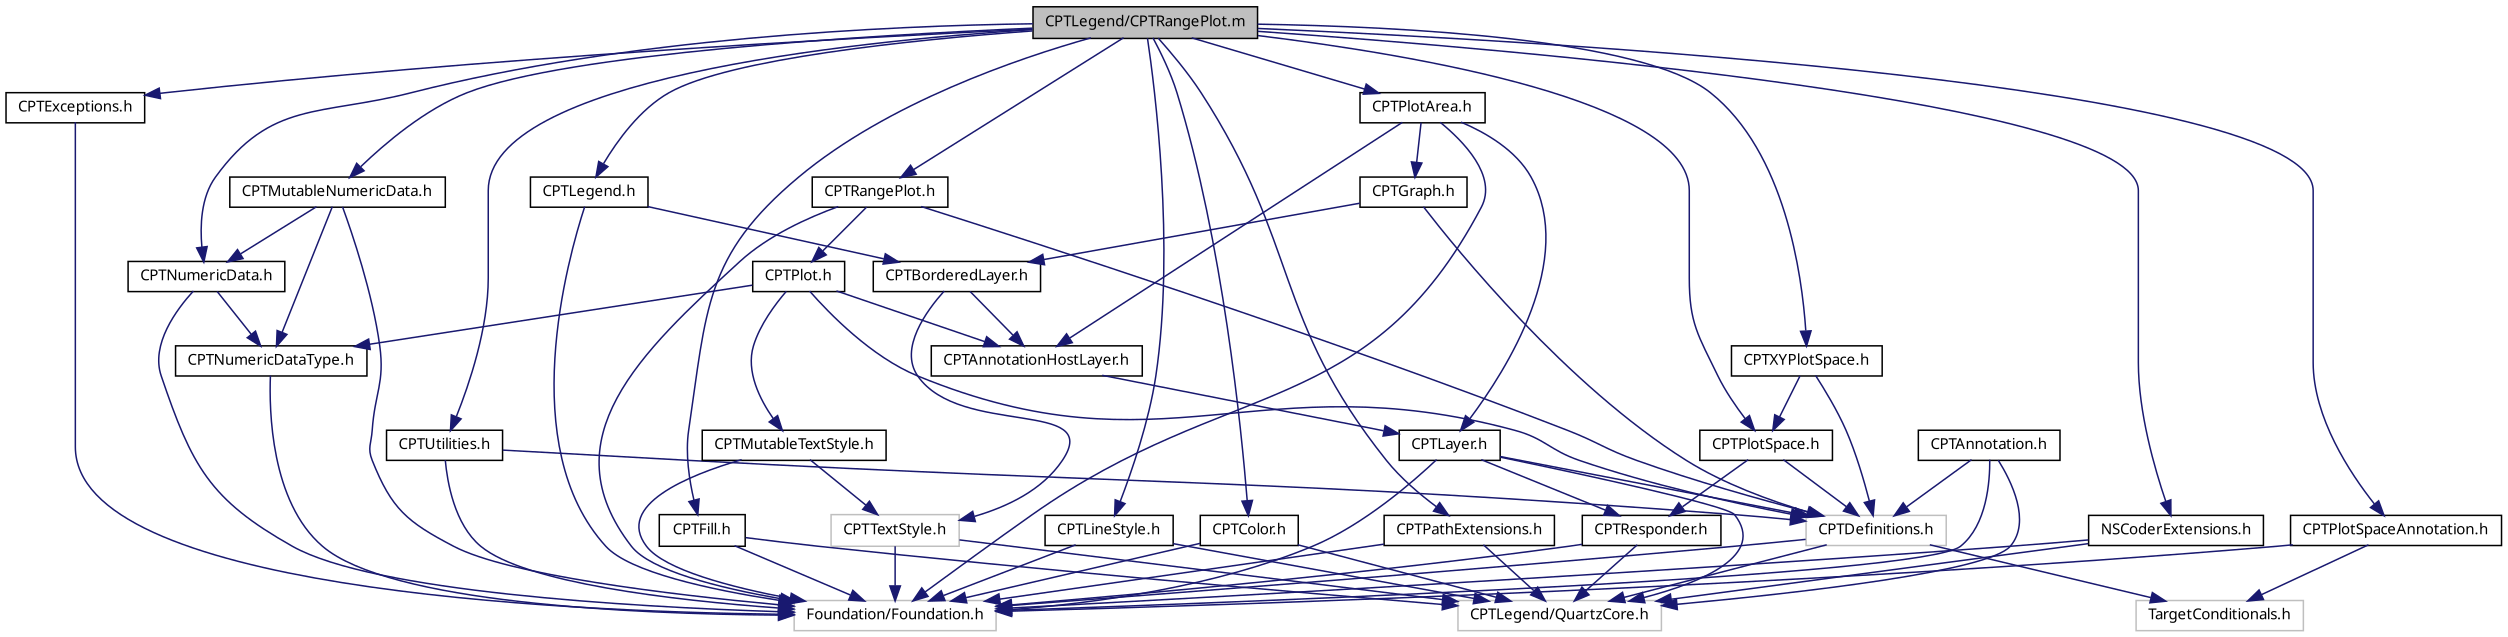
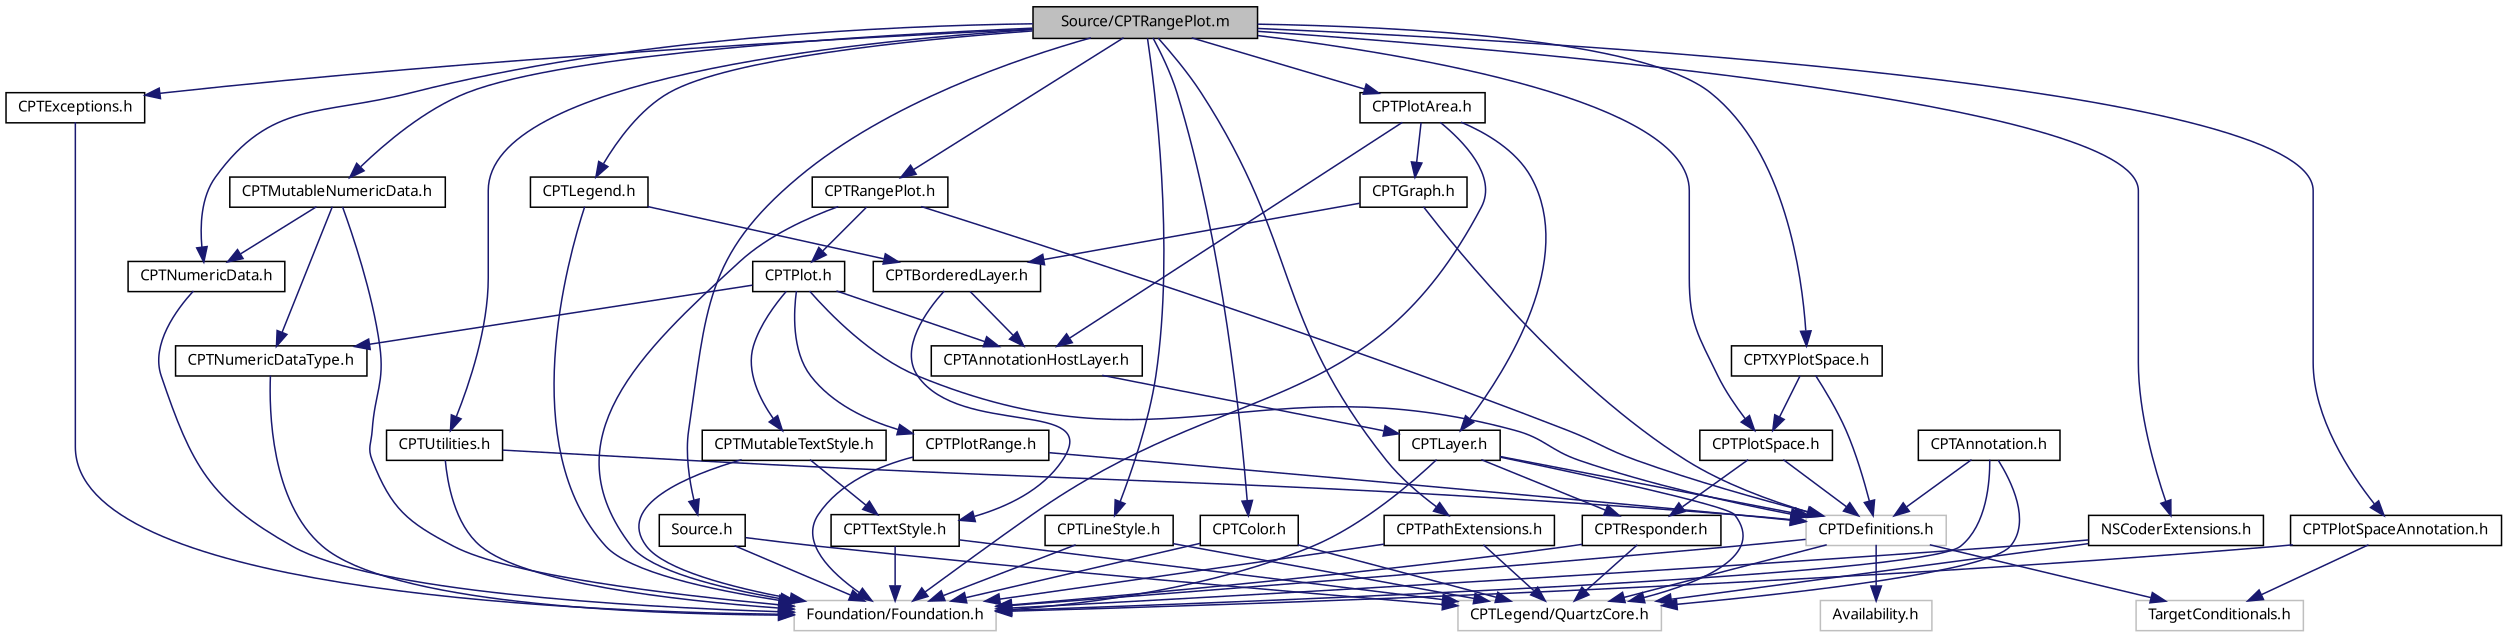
  digraph {
    node [color=black fontname="Lucinda Grande" fontsize=10 shape=record]
    edge [color=midnightblue fontname="Lucinda Grande" fontsize=10 labelfontname="Lucinda Grande" labelfontsize=10 style=solid]
-   n1 [fillcolor=grey75 fontcolor=black height=0.2 label="CPTLegend/CPTRangePlot.m" style=filled width=0.4]
+   n1 [fillcolor=grey75 fontcolor=black height=0.2 label="Source/CPTRangePlot.m" style=filled width=0.4]
    n2 [height=0.2 label="CPTRangePlot.h" width=0.4]
    n3 [height=0.2 label="CPTColor.h" width=0.4]
    n4 [height=0.2 label="CPTExceptions.h" width=0.4]
-   n5 [height=0.2 label="CPTFill.h" width=0.4]
+   n5 [height=0.2 label="Source.h" width=0.4]
    n6 [height=0.2 label="CPTLegend.h" width=0.4]
    n7 [height=0.2 label="CPTLineStyle.h" width=0.4]
    n8 [height=0.2 label="CPTMutableNumericData.h" width=0.4]
    n9 [height=0.2 label="CPTNumericData.h" width=0.4]
    n10 [height=0.2 label="CPTPathExtensions.h" width=0.4]
    n11 [height=0.2 label="CPTPlotArea.h" width=0.4]
    n12 [height=0.2 label="CPTPlotSpace.h" width=0.4]
    n13 [height=0.2 label="CPTPlotSpaceAnnotation.h" width=0.4]
    n14 [height=0.2 label="CPTUtilities.h" width=0.4]
    n15 [height=0.2 label="CPTXYPlotSpace.h" width=0.4]
    n16 [height=0.2 label="NSCoderExtensions.h" width=0.4]
    n17 [color=grey75 height=0.2 label="CPTDefinitions.h" width=0.4]
    n18 [color=grey75 height=0.2 label="Foundation/Foundation.h" width=0.4]
    n19 [height=0.2 label="CPTPlot.h" width=0.4]
    n20 [color=grey75 height=0.2 label="CPTLegend/QuartzCore.h" width=0.4]
    n21 [height=0.2 label="CPTBorderedLayer.h" width=0.4]
    n22 [height=0.2 label="CPTNumericDataType.h" width=0.4]
    n23 [height=0.2 label="CPTAnnotationHostLayer.h" width=0.4]
    n24 [height=0.2 label="CPTLayer.h" width=0.4]
    n25 [height=0.2 label="CPTGraph.h" width=0.4]
    n26 [height=0.2 label="CPTResponder.h" width=0.4]
    n27 [color=grey75 height=0.2 label="TargetConditionals.h" width=0.4]
+   n28 [color=grey75 height=0.2 label="Availability.h" width=0.4]
    n29 [height=0.2 label="CPTMutableTextStyle.h" width=0.4]
-   n31 [color=grey75 height=0.2 label="CPTTextStyle.h" width=0.4]
+   n30 [height=0.2 label="CPTPlotRange.h" width=0.4]
+   n31 [height=0.2 label="CPTTextStyle.h" width=0.4]
    n32 [height=0.2 label="CPTAnnotation.h" width=0.4]
    n1 -> n2
    n1 -> n3
    n1 -> n4
    n1 -> n5
    n1 -> n6
    n1 -> n7
    n1 -> n8
    n1 -> n9
    n1 -> n10
    n1 -> n11
    n1 -> n12
    n1 -> n13
    n1 -> n14
    n1 -> n15
    n1 -> n16
    n2 -> n17
    n2 -> n18
    n2 -> n19
    n3 -> n18
    n3 -> n20
    n4 -> n18
    n5 -> n18
    n5 -> n20
    n6 -> n18
    n6 -> n21
    n7 -> n18
    n7 -> n20
    n8 -> n9
    n8 -> n18
    n8 -> n22
    n9 -> n18
-   n9 -> n22
    n10 -> n18
    n10 -> n20
    n11 -> n18
    n11 -> n23
    n11 -> n24
    n11 -> n25
    n12 -> n17
    n12 -> n26
    n13 -> n18
    n13 -> n27
    n14 -> n17
    n14 -> n18
    n15 -> n12
    n15 -> n17
    n16 -> n18
    n16 -> n20
    n17 -> n18
    n17 -> n20
    n17 -> n27
+   n17 -> n28
    n19 -> n17
    n19 -> n22
    n19 -> n23
    n19 -> n29
+   n19 -> n30
    n21 -> n23
    n21 -> n31
    n22 -> n18
    n23 -> n24
    n24 -> n17
    n24 -> n18
    n24 -> n20
    n24 -> n26
    n25 -> n17
    n25 -> n21
    n26 -> n18
    n26 -> n20
    n29 -> n18
    n29 -> n31
+   n30 -> n17
+   n30 -> n18
    n31 -> n18
    n31 -> n20
    n32 -> n17
    n32 -> n18
    n32 -> n20
  }
